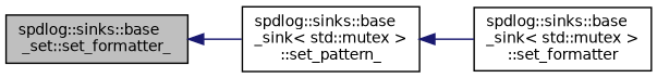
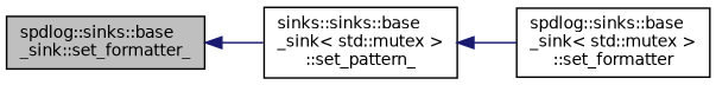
  digraph {
    rankdir=LR
    node [color=black fillcolor=white fontname=Helvetica fontsize=10 shape=record style=filled]
    edge [color=midnightblue dir=back fontname=Helvetica fontsize=10 labelfontname=Helvetica labelfontsize=10 style=solid]
-   n1 [fillcolor=grey75 fontcolor=black height=0.2 label="spdlog::sinks::base\l_set::set_formatter_" width=0.4]
-   n2 [height=0.2 label="spdlog::sinks::base\l_sink\< std::mutex \>\l::set_pattern_" width=0.4]
+   n1 [fillcolor=grey75 fontcolor=black height=0.2 label="spdlog::sinks::base\l_sink::set_formatter_" width=0.4]
+   n2 [height=0.2 label="sinks::sinks::base\l_sink\< std::mutex \>\l::set_pattern_" width=0.4]
    n3 [height=0.2 label="spdlog::sinks::base\l_sink\< std::mutex \>\l::set_formatter" width=0.4]
    n1 -> n2
    n2 -> n3
  }
